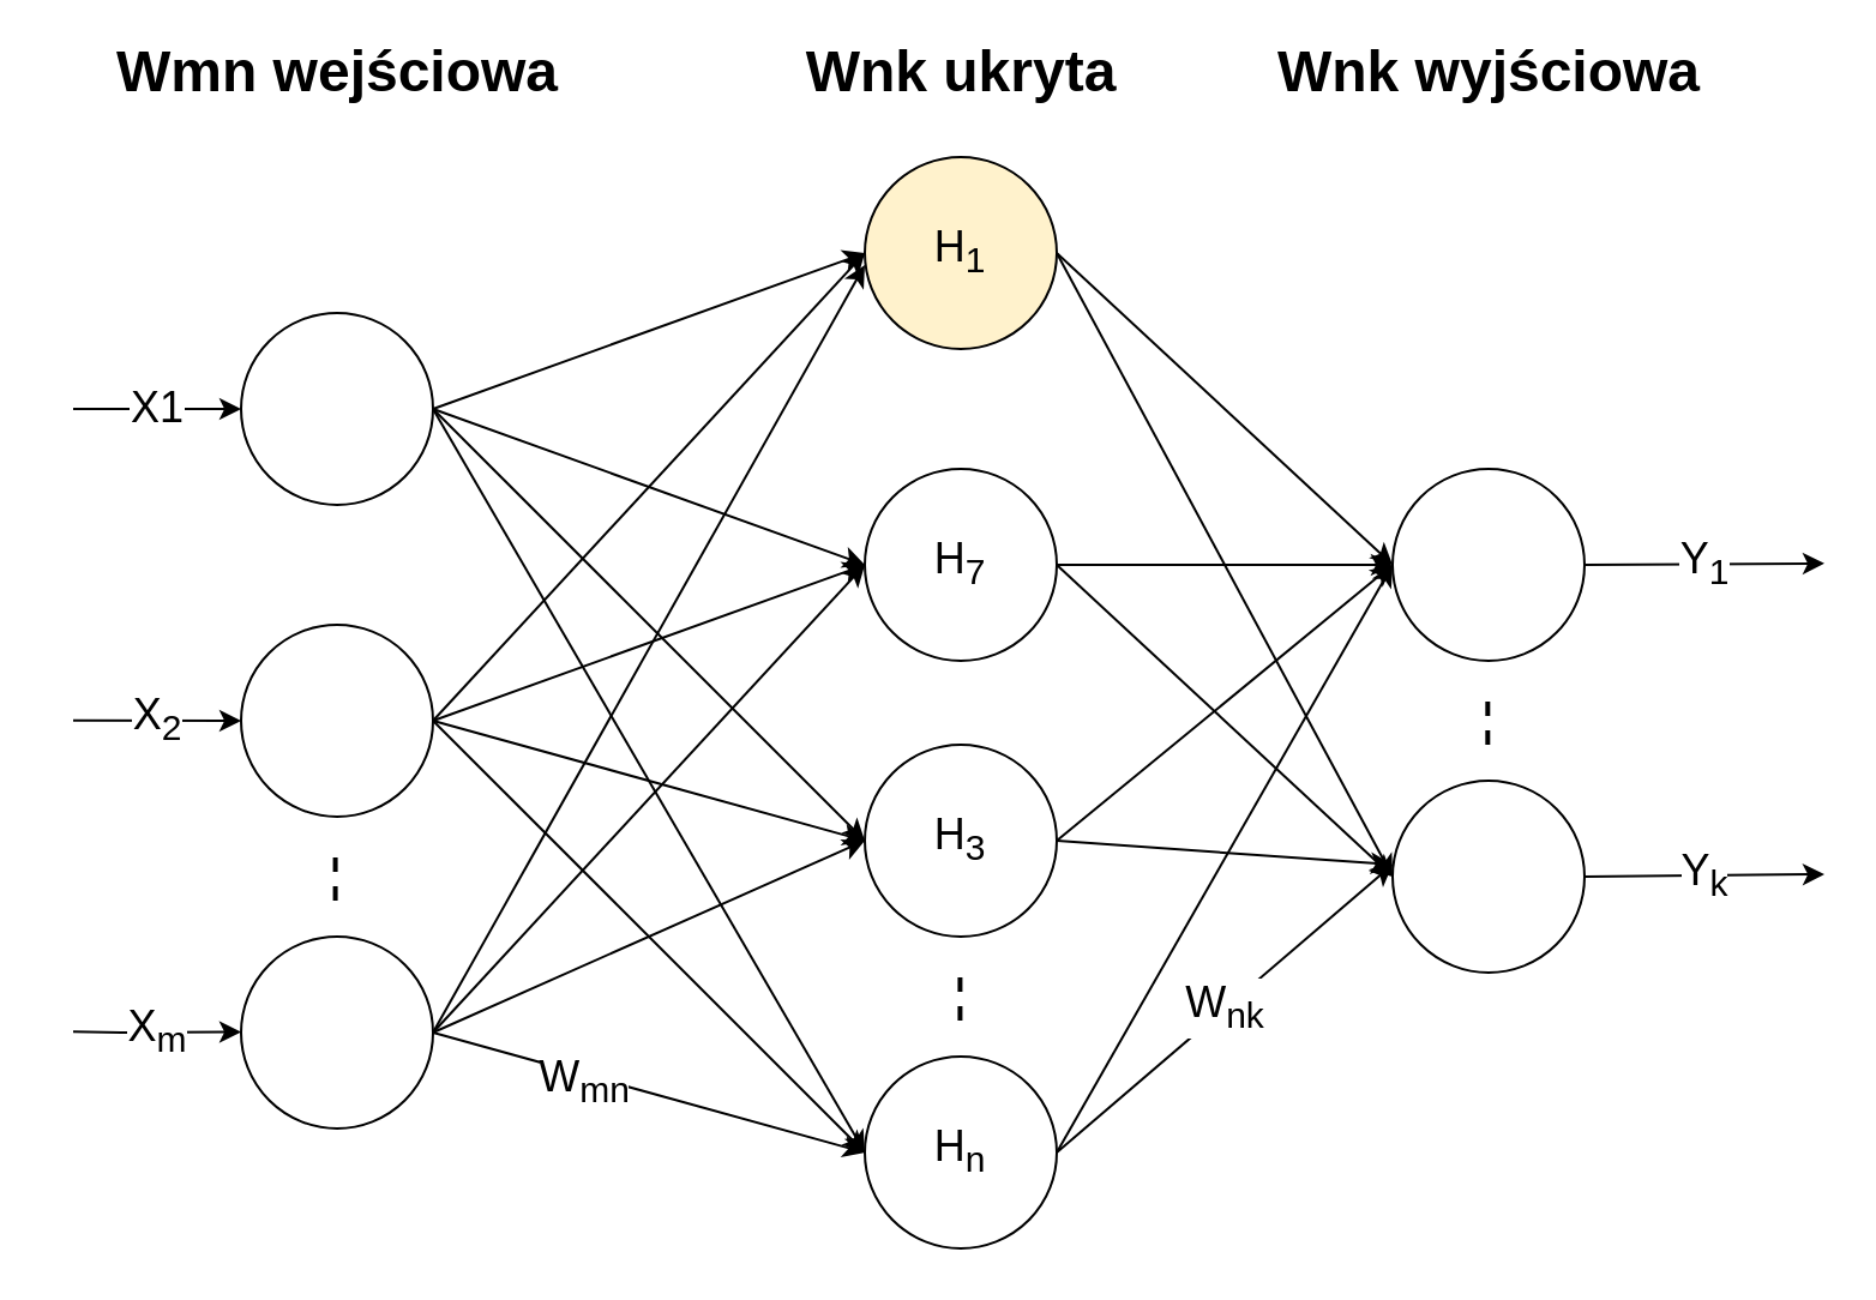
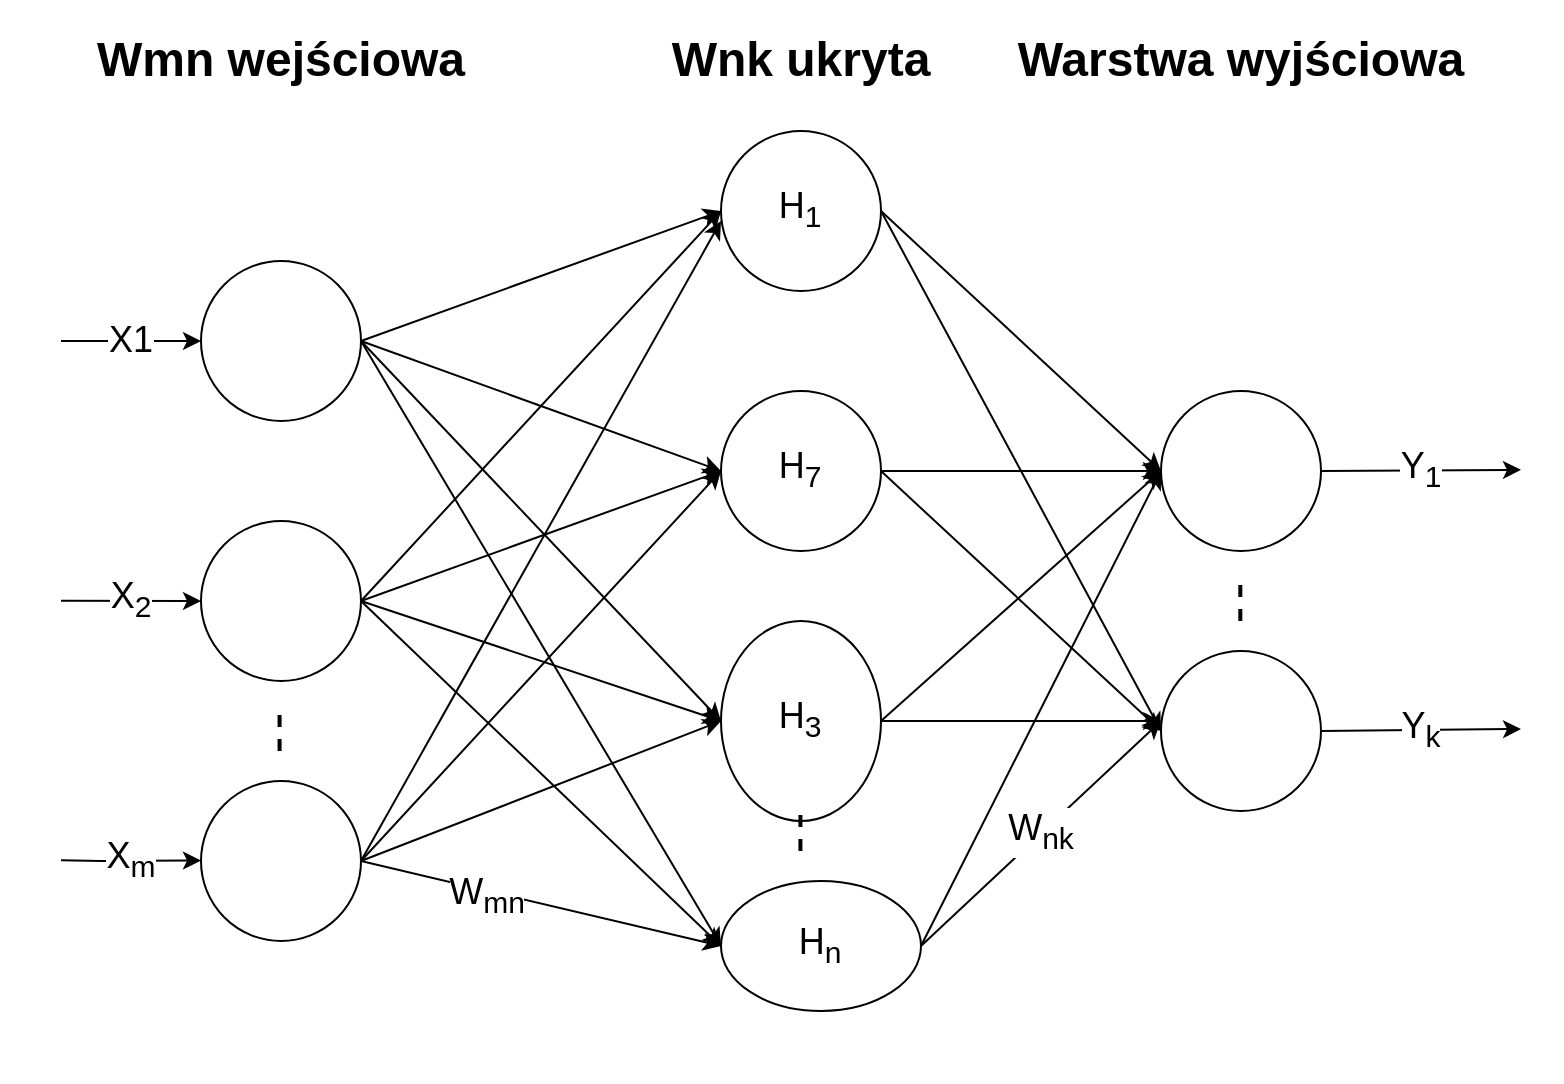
  <mxCell id="0" />
  <mxCell id="1" parent="0" />
  <mxCell id="2" style="edgeStyle=none;rounded=0;orthogonalLoop=1;jettySize=auto;html=1;exitX=1;exitY=0.5;exitDx=0;exitDy=0;entryX=0;entryY=0.5;entryDx=0;entryDy=0;" edge="1" parent="1" source="7" target="26"><mxGeometry relative="1" as="geometry" /></mxCell>
  <mxCell id="3" style="edgeStyle=none;rounded=0;orthogonalLoop=1;jettySize=auto;html=1;exitX=1;exitY=0.5;exitDx=0;exitDy=0;entryX=0;entryY=0.5;entryDx=0;entryDy=0;" edge="1" parent="1" source="7" target="29"><mxGeometry relative="1" as="geometry" /></mxCell>
  <mxCell id="4" style="edgeStyle=none;rounded=0;orthogonalLoop=1;jettySize=auto;html=1;exitX=1;exitY=0.5;exitDx=0;exitDy=0;entryX=0;entryY=0.5;entryDx=0;entryDy=0;" edge="1" parent="1" source="7" target="32"><mxGeometry relative="1" as="geometry" /></mxCell>
  <mxCell id="5" style="edgeStyle=none;rounded=0;orthogonalLoop=1;jettySize=auto;html=1;exitX=1;exitY=0.5;exitDx=0;exitDy=0;entryX=0;entryY=0.5;entryDx=0;entryDy=0;" edge="1" parent="1" source="7" target="35"><mxGeometry relative="1" as="geometry" /></mxCell>
  <mxCell id="6" value="&lt;font style=&quot;font-size: 18px&quot;&gt;X1&lt;/font&gt;" style="edgeStyle=none;rounded=0;orthogonalLoop=1;jettySize=auto;html=1;entryX=0;entryY=0.5;entryDx=0;entryDy=0;" edge="1" parent="1" target="7"><mxGeometry relative="1" as="geometry"><mxPoint x="30" y="170" as="sourcePoint" /></mxGeometry></mxCell>
  <mxCell id="7" value="" style="ellipse;whiteSpace=wrap;html=1;aspect=fixed;" vertex="1" parent="1"><mxGeometry x="100" y="130" width="80" height="80" as="geometry" /></mxCell>
  <mxCell id="8" style="edgeStyle=none;rounded=0;orthogonalLoop=1;jettySize=auto;html=1;exitX=1;exitY=0.5;exitDx=0;exitDy=0;entryX=0;entryY=0.5;entryDx=0;entryDy=0;" edge="1" parent="1" source="13" target="26"><mxGeometry relative="1" as="geometry" /></mxCell>
  <mxCell id="9" style="edgeStyle=none;rounded=0;orthogonalLoop=1;jettySize=auto;html=1;exitX=1;exitY=0.5;exitDx=0;exitDy=0;entryX=0;entryY=0.5;entryDx=0;entryDy=0;" edge="1" parent="1" source="13" target="29"><mxGeometry relative="1" as="geometry" /></mxCell>
  <mxCell id="10" style="edgeStyle=none;rounded=0;orthogonalLoop=1;jettySize=auto;html=1;exitX=1;exitY=0.5;exitDx=0;exitDy=0;entryX=0;entryY=0.5;entryDx=0;entryDy=0;" edge="1" parent="1" source="13" target="32"><mxGeometry relative="1" as="geometry" /></mxCell>
  <mxCell id="11" style="edgeStyle=none;rounded=0;orthogonalLoop=1;jettySize=auto;html=1;exitX=1;exitY=0.5;exitDx=0;exitDy=0;entryX=0;entryY=0.5;entryDx=0;entryDy=0;" edge="1" parent="1" source="13" target="35"><mxGeometry relative="1" as="geometry" /></mxCell>
  <mxCell id="12" value="&lt;font style=&quot;font-size: 18px&quot;&gt;X&lt;sub&gt;2&lt;/sub&gt;&lt;/font&gt;" style="edgeStyle=none;rounded=0;orthogonalLoop=1;jettySize=auto;html=1;exitX=0;exitY=0.5;exitDx=0;exitDy=0;entryX=0;entryY=0.5;entryDx=0;entryDy=0;" edge="1" parent="1" target="13"><mxGeometry relative="1" as="geometry"><mxPoint x="30" y="299.833" as="sourcePoint" /></mxGeometry></mxCell>
  <mxCell id="13" value="" style="ellipse;whiteSpace=wrap;html=1;aspect=fixed;" vertex="1" parent="1"><mxGeometry x="100" y="260" width="80" height="80" as="geometry" /></mxCell>
  <mxCell id="14" style="edgeStyle=none;rounded=0;orthogonalLoop=1;jettySize=auto;html=1;exitX=1;exitY=0.5;exitDx=0;exitDy=0;" edge="1" parent="1" source="19"><mxGeometry relative="1" as="geometry"><mxPoint x="360" y="110" as="targetPoint" /></mxGeometry></mxCell>
  <mxCell id="15" style="edgeStyle=none;rounded=0;orthogonalLoop=1;jettySize=auto;html=1;exitX=1;exitY=0.5;exitDx=0;exitDy=0;entryX=0;entryY=0.5;entryDx=0;entryDy=0;" edge="1" parent="1" source="19" target="29"><mxGeometry relative="1" as="geometry" /></mxCell>
  <mxCell id="16" style="edgeStyle=none;rounded=0;orthogonalLoop=1;jettySize=auto;html=1;exitX=1;exitY=0.5;exitDx=0;exitDy=0;entryX=0;entryY=0.5;entryDx=0;entryDy=0;" edge="1" parent="1" source="19" target="32"><mxGeometry relative="1" as="geometry" /></mxCell>
  <mxCell id="17" style="edgeStyle=none;rounded=0;orthogonalLoop=1;jettySize=auto;html=1;exitX=1;exitY=0.5;exitDx=0;exitDy=0;entryX=0;entryY=0.5;entryDx=0;entryDy=0;" edge="1" parent="1" source="19" target="35"><mxGeometry relative="1" as="geometry" /></mxCell>
  <mxCell id="18" value="&lt;font style=&quot;font-size: 18px&quot;&gt;W&lt;sub&gt;mn&lt;/sub&gt;&lt;/font&gt;" style="edgeLabel;html=1;align=center;verticalAlign=middle;resizable=0;points=[];" vertex="1" connectable="0" parent="17"><mxGeometry x="-0.292" y="-3" relative="1" as="geometry"><mxPoint as="offset" /></mxGeometry></mxCell>
  <mxCell id="19" value="" style="ellipse;whiteSpace=wrap;html=1;aspect=fixed;" vertex="1" parent="1"><mxGeometry x="100" y="390" width="80" height="80" as="geometry" /></mxCell>
  <mxCell id="20" value="&lt;font style=&quot;font-size: 18px&quot;&gt;Y&lt;sub&gt;1&lt;/sub&gt;&lt;/font&gt;" style="edgeStyle=none;rounded=0;orthogonalLoop=1;jettySize=auto;html=1;exitX=1;exitY=0.5;exitDx=0;exitDy=0;" edge="1" parent="1" source="21"><mxGeometry relative="1" as="geometry"><mxPoint x="760" y="234.429" as="targetPoint" /></mxGeometry></mxCell>
  <mxCell id="21" value="" style="ellipse;whiteSpace=wrap;html=1;aspect=fixed;" vertex="1" parent="1"><mxGeometry x="580" y="195" width="80" height="80" as="geometry" /></mxCell>
  <mxCell id="22" value="&lt;font style=&quot;font-size: 18px&quot;&gt;Y&lt;sub&gt;k&lt;/sub&gt;&lt;/font&gt;" style="edgeStyle=none;rounded=0;orthogonalLoop=1;jettySize=auto;html=1;exitX=1;exitY=0.5;exitDx=0;exitDy=0;" edge="1" parent="1" source="23"><mxGeometry relative="1" as="geometry"><mxPoint x="760" y="364" as="targetPoint" /></mxGeometry></mxCell>
  <mxCell id="23" value="" style="ellipse;whiteSpace=wrap;html=1;aspect=fixed;" vertex="1" parent="1"><mxGeometry x="580" y="325" width="80" height="80" as="geometry" /></mxCell>
  <mxCell id="24" style="edgeStyle=none;rounded=0;orthogonalLoop=1;jettySize=auto;html=1;exitX=1;exitY=0.5;exitDx=0;exitDy=0;entryX=0;entryY=0.5;entryDx=0;entryDy=0;" edge="1" parent="1" source="26" target="21"><mxGeometry relative="1" as="geometry" /></mxCell>
  <mxCell id="25" style="edgeStyle=none;rounded=0;orthogonalLoop=1;jettySize=auto;html=1;exitX=1;exitY=0.5;exitDx=0;exitDy=0;entryX=0;entryY=0.5;entryDx=0;entryDy=0;" edge="1" parent="1" source="26" target="23"><mxGeometry relative="1" as="geometry" /></mxCell>
- <mxCell id="26" value="&lt;font style=&quot;font-size: 18px&quot;&gt;H&lt;sub&gt;1&lt;/sub&gt;&lt;/font&gt;" style="ellipse;whiteSpace=wrap;html=1;aspect=fixed;fillColor=#fff2cc;" vertex="1" parent="1"><mxGeometry x="360" y="65" width="80" height="80" as="geometry" /></mxCell>
+ <mxCell id="26" value="&lt;font style=&quot;font-size: 18px&quot;&gt;H&lt;sub&gt;1&lt;/sub&gt;&lt;/font&gt;" style="ellipse;whiteSpace=wrap;html=1;aspect=fixed;" vertex="1" parent="1"><mxGeometry x="360" y="65" width="80" height="80" as="geometry" /></mxCell>
  <mxCell id="27" style="edgeStyle=none;rounded=0;orthogonalLoop=1;jettySize=auto;html=1;exitX=1;exitY=0.5;exitDx=0;exitDy=0;entryX=0;entryY=0.5;entryDx=0;entryDy=0;" edge="1" parent="1" source="29" target="21"><mxGeometry relative="1" as="geometry" /></mxCell>
  <mxCell id="28" style="edgeStyle=none;rounded=0;orthogonalLoop=1;jettySize=auto;html=1;exitX=1;exitY=0.5;exitDx=0;exitDy=0;entryX=0;entryY=0.5;entryDx=0;entryDy=0;" edge="1" parent="1" source="29" target="23"><mxGeometry relative="1" as="geometry" /></mxCell>
  <mxCell id="29" value="&lt;font style=&quot;font-size: 18px&quot;&gt;H&lt;sub&gt;7&lt;/sub&gt;&lt;/font&gt;" style="ellipse;whiteSpace=wrap;html=1;aspect=fixed;" vertex="1" parent="1"><mxGeometry x="360" y="195" width="80" height="80" as="geometry" /></mxCell>
  <mxCell id="30" style="edgeStyle=none;rounded=0;orthogonalLoop=1;jettySize=auto;html=1;exitX=1;exitY=0.5;exitDx=0;exitDy=0;entryX=0;entryY=0.5;entryDx=0;entryDy=0;" edge="1" parent="1" source="32" target="21"><mxGeometry relative="1" as="geometry" /></mxCell>
  <mxCell id="31" style="edgeStyle=none;rounded=0;orthogonalLoop=1;jettySize=auto;html=1;exitX=1;exitY=0.5;exitDx=0;exitDy=0;" edge="1" parent="1" source="32"><mxGeometry relative="1" as="geometry"><mxPoint x="580" y="360" as="targetPoint" /></mxGeometry></mxCell>
- <mxCell id="32" value="&lt;font style=&quot;font-size: 18px&quot;&gt;H&lt;sub&gt;3&lt;/sub&gt;&lt;/font&gt;" style="ellipse;whiteSpace=wrap;html=1;aspect=fixed;" vertex="1" parent="1"><mxGeometry x="360" y="310" width="80" height="80" as="geometry" /></mxCell>
+ <mxCell id="32" value="&lt;font style=&quot;font-size: 18px&quot;&gt;H&lt;sub&gt;3&lt;/sub&gt;&lt;/font&gt;" style="ellipse;whiteSpace=wrap;html=1;aspect=fixed;" vertex="1" parent="1"><mxGeometry x="360" y="310" width="80" height="100" as="geometry" /></mxCell>
  <mxCell id="33" value="&lt;font style=&quot;font-size: 18px&quot;&gt;W&lt;sub&gt;nk&lt;/sub&gt;&lt;/font&gt;" style="edgeStyle=none;rounded=0;orthogonalLoop=1;jettySize=auto;html=1;exitX=1;exitY=0.5;exitDx=0;exitDy=0;" edge="1" parent="1" source="35"><mxGeometry relative="1" as="geometry"><mxPoint x="580" y="360" as="targetPoint" /></mxGeometry></mxCell>
  <mxCell id="34" style="edgeStyle=none;rounded=0;orthogonalLoop=1;jettySize=auto;html=1;exitX=1;exitY=0.5;exitDx=0;exitDy=0;entryX=0;entryY=0.5;entryDx=0;entryDy=0;" edge="1" parent="1" source="35" target="21"><mxGeometry relative="1" as="geometry" /></mxCell>
- <mxCell id="35" value="&lt;font style=&quot;font-size: 18px&quot;&gt;H&lt;sub&gt;n&lt;/sub&gt;&lt;/font&gt;" style="ellipse;whiteSpace=wrap;html=1;aspect=fixed;" vertex="1" parent="1"><mxGeometry x="360" y="440" width="80" height="80" as="geometry" /></mxCell>
+ <mxCell id="35" value="&lt;font style=&quot;font-size: 18px&quot;&gt;H&lt;sub&gt;n&lt;/sub&gt;&lt;/font&gt;" style="ellipse;whiteSpace=wrap;html=1;aspect=fixed;" vertex="1" parent="1"><mxGeometry x="360" y="440" width="100" height="65" as="geometry" /></mxCell>
  <mxCell id="36" value="&lt;font style=&quot;font-size: 18px&quot;&gt;X&lt;sub&gt;m&lt;/sub&gt;&lt;/font&gt;" style="edgeStyle=none;rounded=0;orthogonalLoop=1;jettySize=auto;html=1;exitX=0;exitY=0.5;exitDx=0;exitDy=0;entryX=0;entryY=0.5;entryDx=0;entryDy=0;" edge="1" parent="1"><mxGeometry relative="1" as="geometry"><mxPoint x="100" y="429.75" as="targetPoint" /><mxPoint x="30" y="429.583" as="sourcePoint" /><Array as="points"><mxPoint x="50" y="430" /></Array></mxGeometry></mxCell>
  <mxCell id="37" value="" style="endArrow=none;dashed=1;html=1;strokeWidth=2;" edge="1" parent="1"><mxGeometry width="50" height="50" relative="1" as="geometry"><mxPoint x="139.29" y="375" as="sourcePoint" /><mxPoint x="139.29" y="355" as="targetPoint" /></mxGeometry></mxCell>
  <mxCell id="38" value="" style="endArrow=none;dashed=1;html=1;strokeWidth=2;" edge="1" parent="1"><mxGeometry width="50" height="50" relative="1" as="geometry"><mxPoint x="399.71" y="425" as="sourcePoint" /><mxPoint x="399.71" y="405" as="targetPoint" /></mxGeometry></mxCell>
  <mxCell id="39" value="" style="endArrow=none;dashed=1;html=1;strokeWidth=2;" edge="1" parent="1"><mxGeometry width="50" height="50" relative="1" as="geometry"><mxPoint x="619.66" y="310" as="sourcePoint" /><mxPoint x="619.66" y="290" as="targetPoint" /></mxGeometry></mxCell>
  <mxCell id="40" value="&lt;font style=&quot;font-size: 24px&quot;&gt;&lt;b&gt;Wnk ukryta&lt;/b&gt;&lt;/font&gt;" style="text;html=1;align=center;verticalAlign=middle;resizable=0;points=[];autosize=1;strokeColor=none;" vertex="1" parent="1"><mxGeometry x="305" y="20" width="190" height="20" as="geometry" /></mxCell>
  <mxCell id="41" value="&lt;font style=&quot;font-size: 24px&quot;&gt;&lt;b&gt;Wmn wejściowa&lt;/b&gt;&lt;/font&gt;" style="text;html=1;align=center;verticalAlign=middle;resizable=0;points=[];autosize=1;strokeColor=none;" vertex="1" parent="1"><mxGeometry x="20" y="20" width="240" height="20" as="geometry" /></mxCell>
- <mxCell id="42" value="&lt;font style=&quot;font-size: 24px&quot;&gt;&lt;b&gt;Wnk wyjściowa&lt;/b&gt;&lt;/font&gt;" style="text;html=1;align=center;verticalAlign=middle;resizable=0;points=[];autosize=1;strokeColor=none;" vertex="1" parent="1"><mxGeometry x="500" y="20" width="240" height="20" as="geometry" /></mxCell>
+ <mxCell id="42" value="&lt;font style=&quot;font-size: 24px&quot;&gt;&lt;b&gt;Warstwa wyjściowa&lt;/b&gt;&lt;/font&gt;" style="text;html=1;align=center;verticalAlign=middle;resizable=0;points=[];autosize=1;strokeColor=none;" vertex="1" parent="1"><mxGeometry x="500" y="20" width="240" height="20" as="geometry" /></mxCell>
